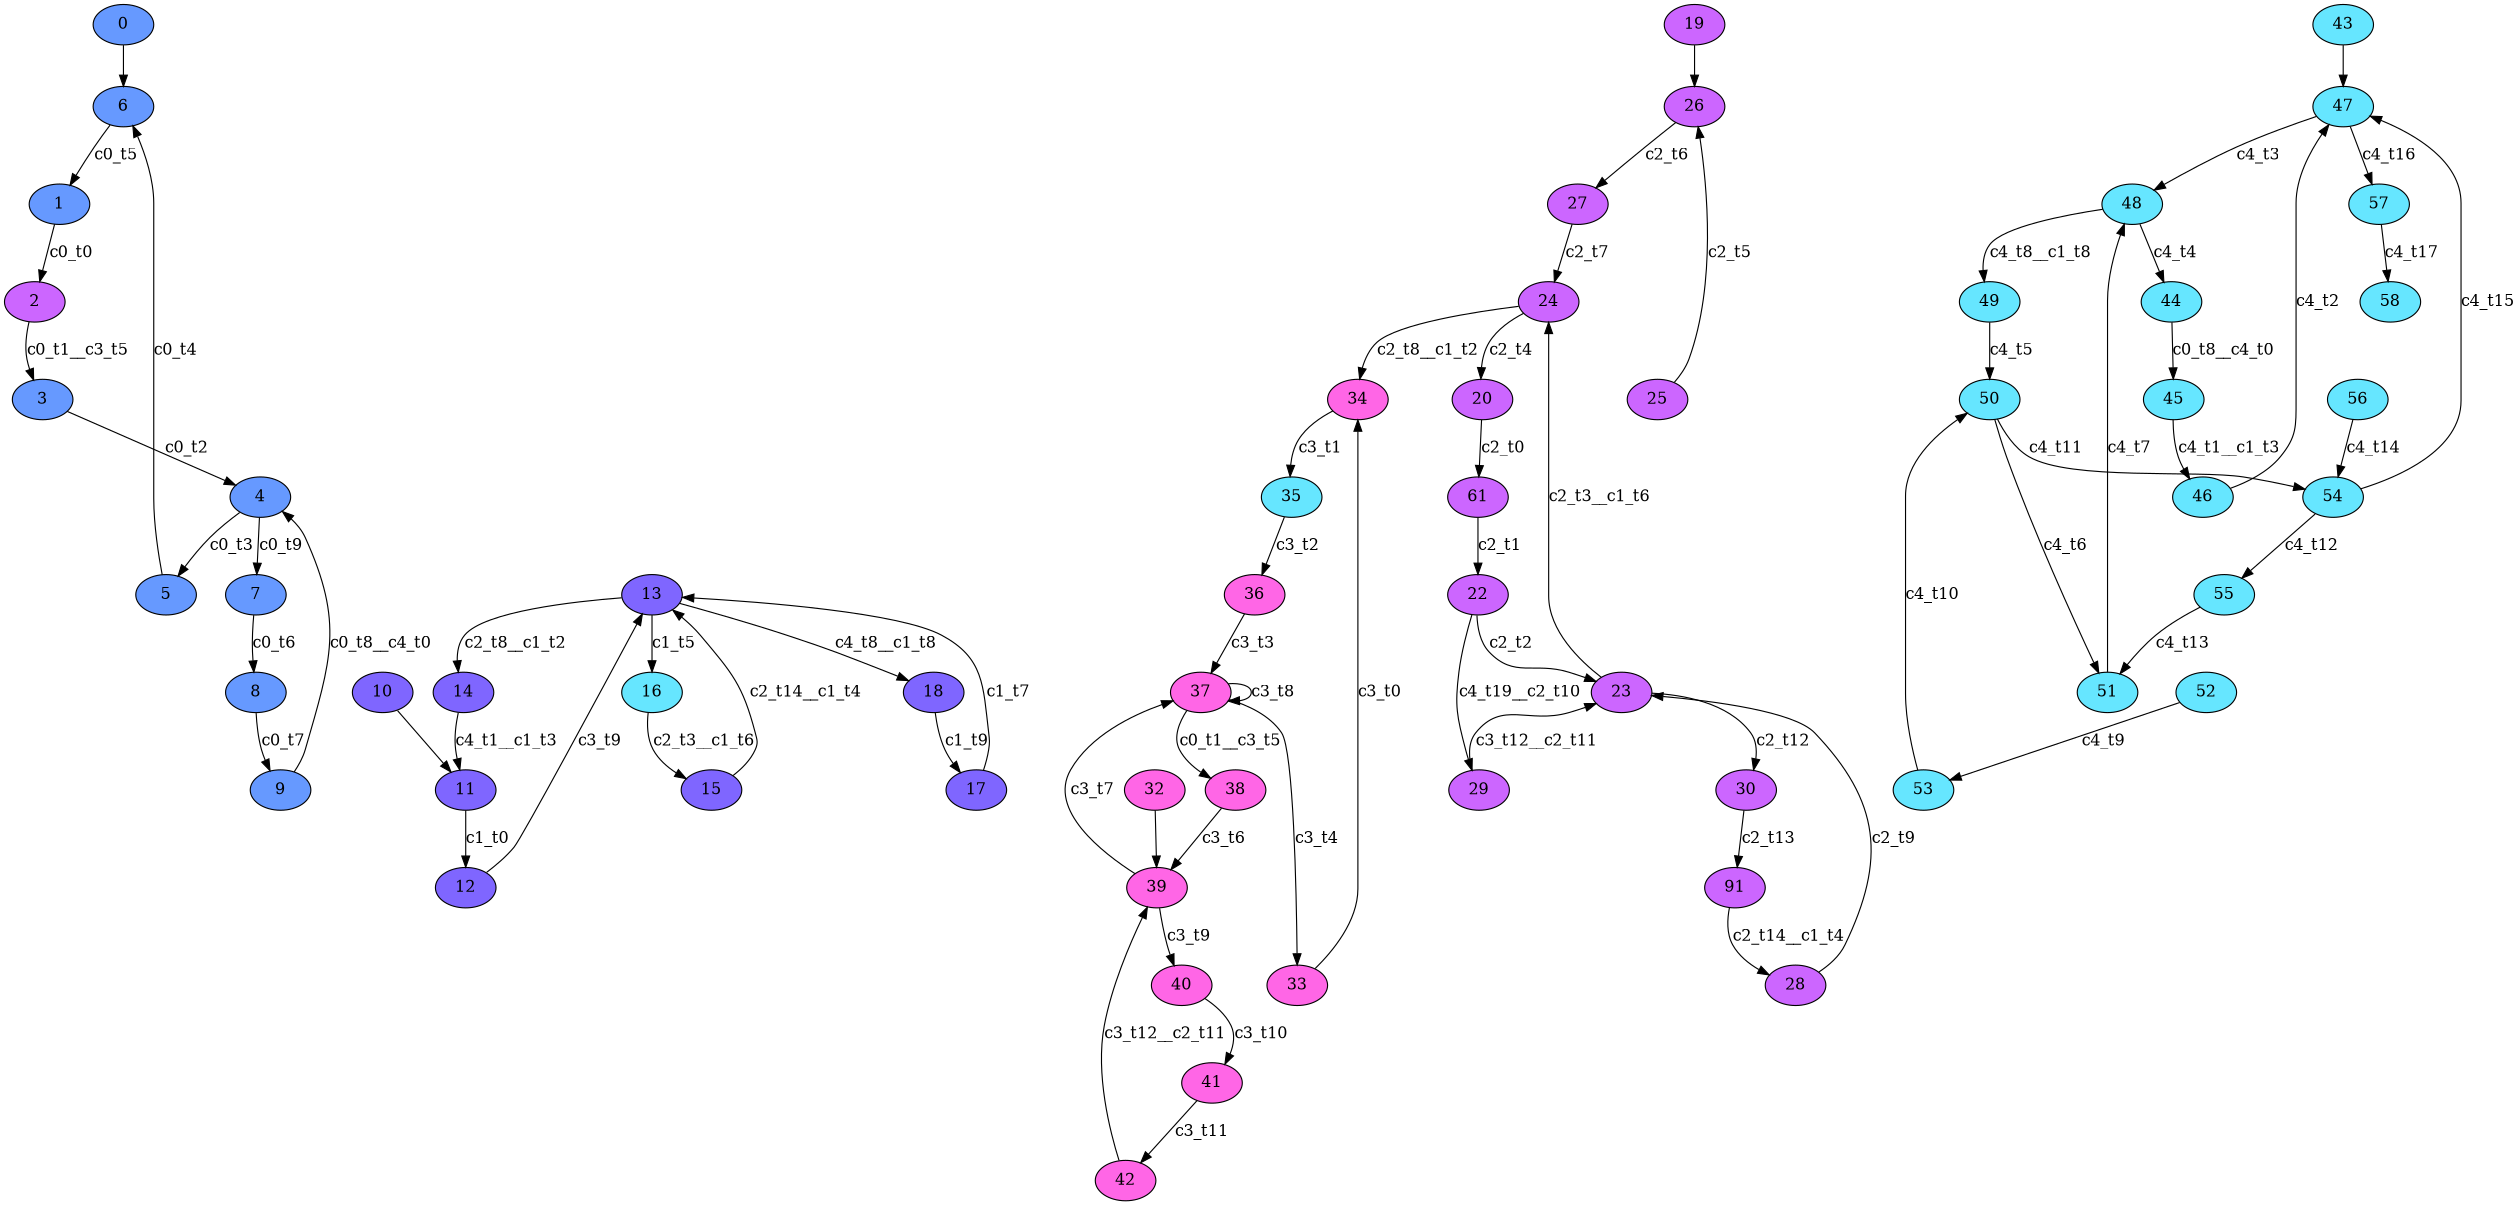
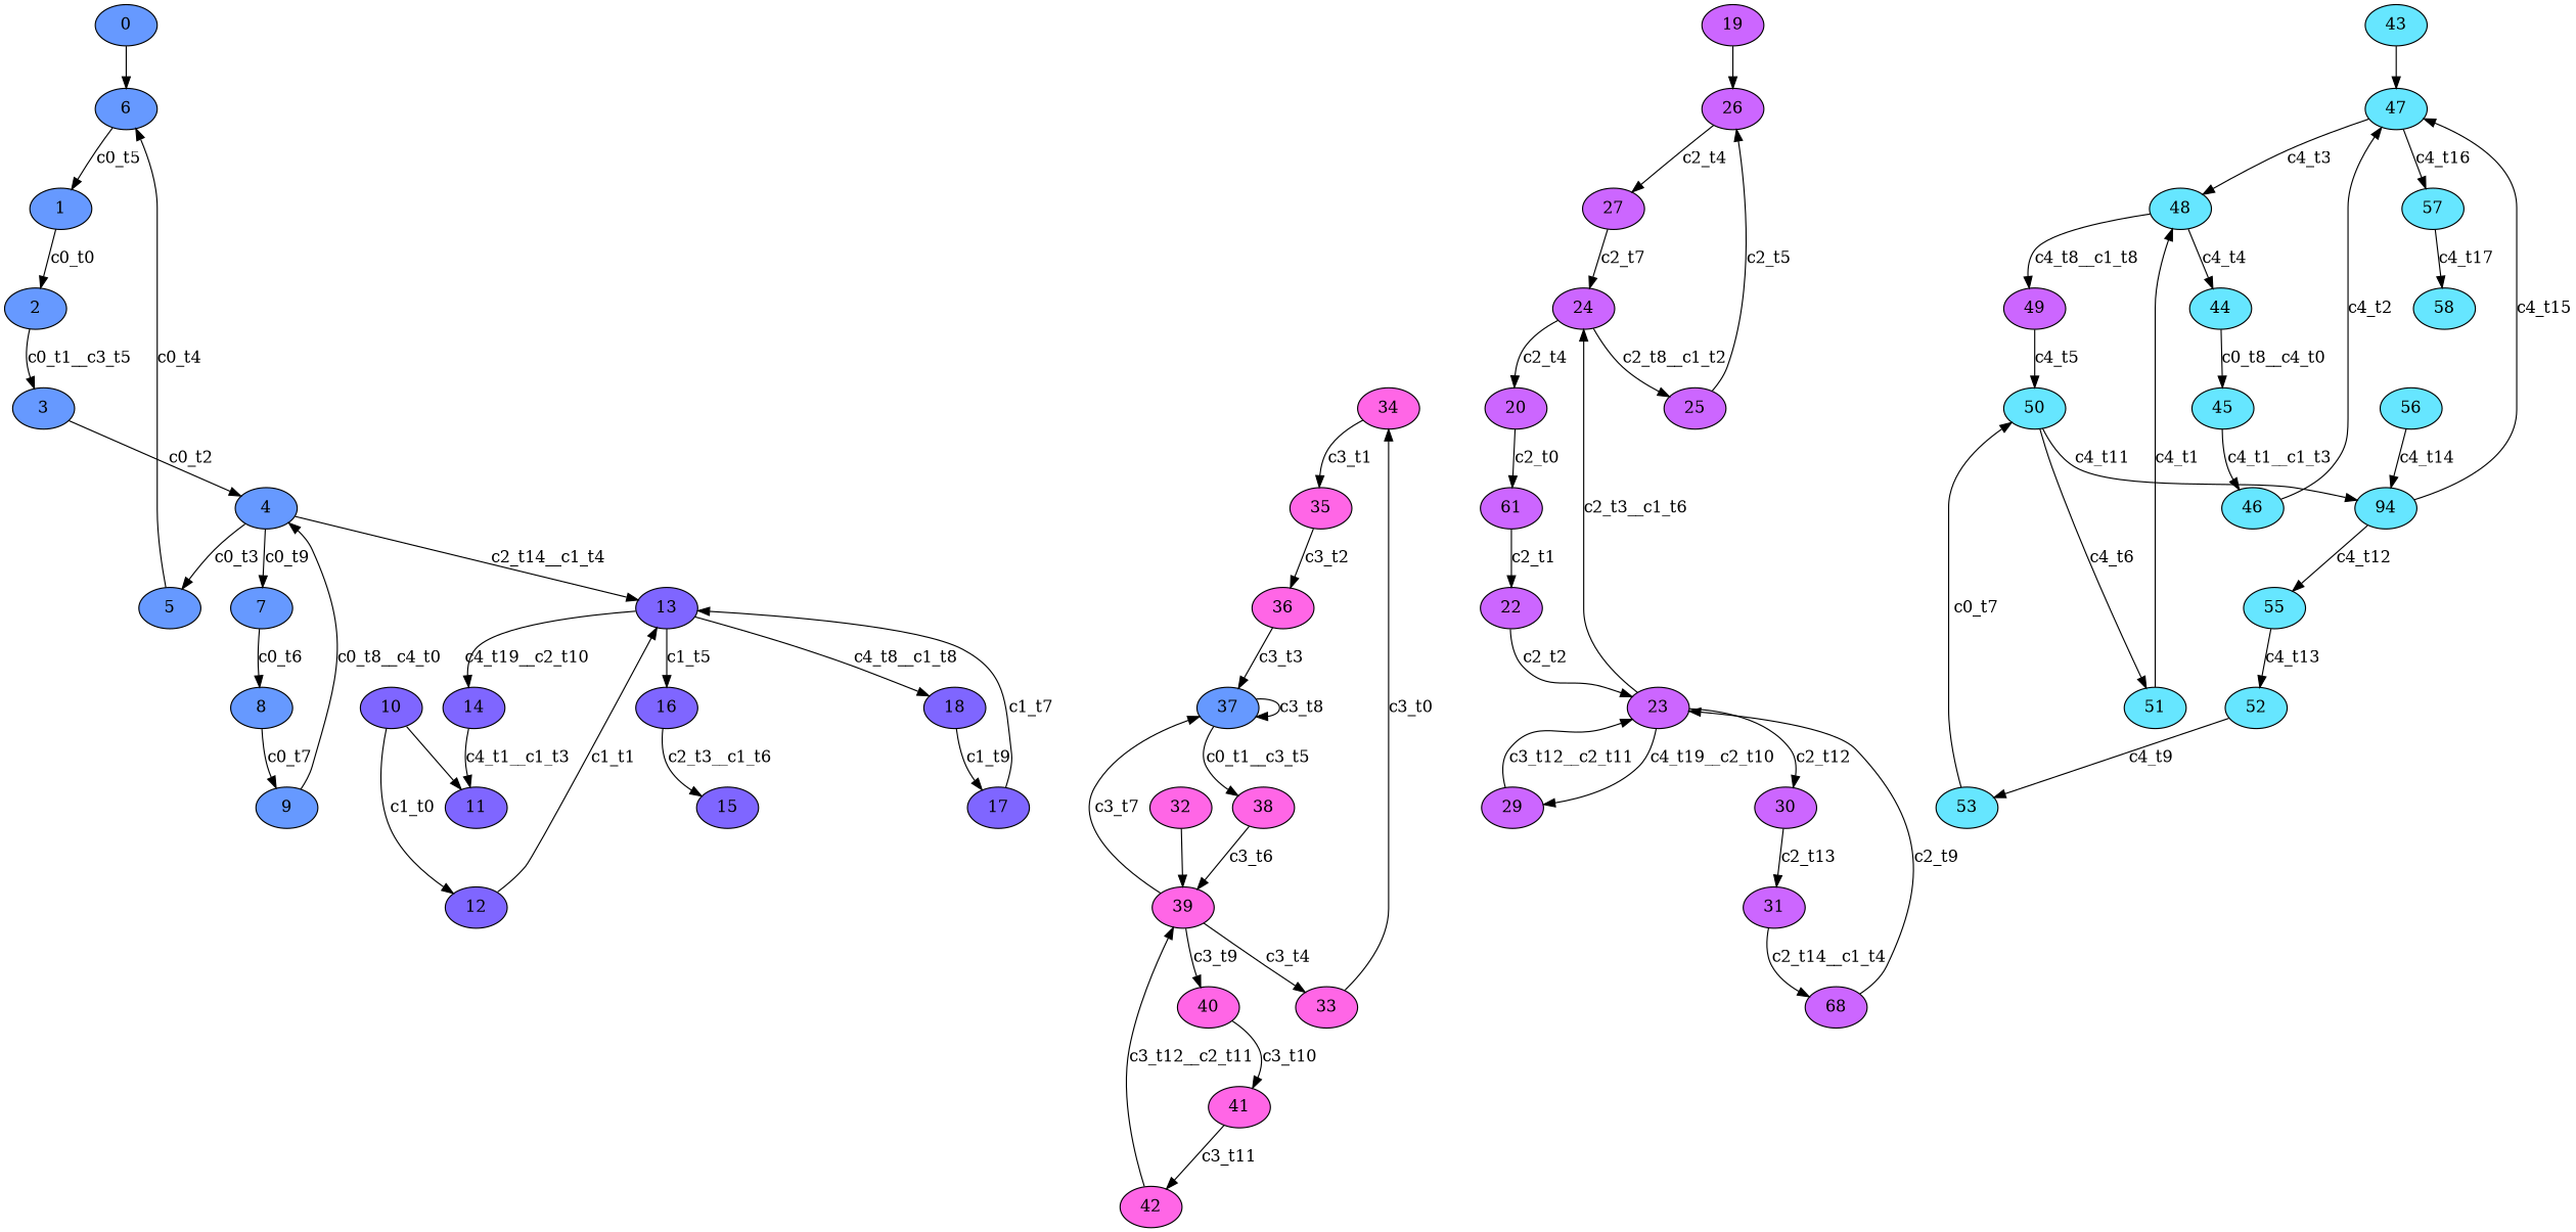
  digraph {
    node [fillcolor="#66E6FF" style=filled]
    edge [color=black]
    n1 [fillcolor="#6699FF" label=0]
    n2 [fillcolor="#6699FF" label=6]
    n3 [fillcolor="#6699FF" label=1]
-   n4 [fillcolor="#CC66FF" label=2]
+   n4 [fillcolor="#6699FF" label=2]
    n5 [fillcolor="#6699FF" label=3]
    n6 [fillcolor="#6699FF" label=4]
    n7 [fillcolor="#6699FF" label=5]
    n8 [fillcolor="#6699FF" label=7]
    n9 [fillcolor="#6699FF" label=8]
    n10 [fillcolor="#6699FF" label=9]
    n11 [fillcolor="#7F66FF" label=10]
    n12 [fillcolor="#7F66FF" label=11]
    n13 [fillcolor="#7F66FF" label=12]
    n14 [fillcolor="#7F66FF" label=13]
    n15 [fillcolor="#7F66FF" label=14]
-   n16 [label=16]
+   n16 [fillcolor="#7F66FF" label=16]
    n17 [fillcolor="#7F66FF" label=18]
    n18 [fillcolor="#7F66FF" label=15]
    n19 [fillcolor="#7F66FF" label=17]
    n20 [fillcolor="#CC66FF" label=19]
    n21 [fillcolor="#CC66FF" label=26]
    n22 [fillcolor="#CC66FF" label=20]
    n23 [fillcolor="#CC66FF" label=61]
    n24 [fillcolor="#CC66FF" label=22]
    n25 [fillcolor="#CC66FF" label=23]
    n26 [fillcolor="#CC66FF" label=24]
    n27 [fillcolor="#CC66FF" label=29]
    n28 [fillcolor="#CC66FF" label=30]
    n29 [fillcolor="#CC66FF" label=25]
    n30 [fillcolor="#CC66FF" label=27]
-   n31 [fillcolor="#CC66FF" label=28]
-   n32 [fillcolor="#CC66FF" label=91]
+   n31 [fillcolor="#CC66FF" label=68]
+   n32 [fillcolor="#CC66FF" label=31]
    n33 [fillcolor="#FF66E6" label=32]
    n34 [fillcolor="#FF66E6" label=39]
    n35 [fillcolor="#FF66E6" label=33]
    n36 [fillcolor="#FF66E6" label=34]
-   n37 [label=35]
+   n37 [fillcolor="#FF66E6" label=35]
    n38 [fillcolor="#FF66E6" label=36]
-   n39 [fillcolor="#FF66E6" label=37]
+   n39 [fillcolor="#6699FF" label=37]
    n40 [fillcolor="#FF66E6" label=38]
    n41 [fillcolor="#FF66E6" label=40]
    n42 [fillcolor="#FF66E6" label=41]
    n43 [fillcolor="#FF66E6" label=42]
    n44 [label=43]
    n45 [label=47]
    n46 [label=44]
    n47 [label=45]
    n48 [label=46]
    n49 [label=48]
    n50 [label=57]
-   n51 [label=49]
+   n51 [fillcolor="#CC66FF" label=49]
    n52 [label=50]
    n53 [label=51]
-   n54 [label=54]
+   n54 [label=94]
    n55 [label=52]
    n56 [label=53]
    n57 [label=55]
    n58 [label=56]
    n59 [label=58]
    subgraph sub_1 {
      n1
      n2
      n3
      n4
      n5
      n6
      n7
      n8
      n9
      n10
    }
    subgraph sub_2 {
      n11
      n12
      n13
      n14
      n15
      n16
      n17
      n18
      n19
    }
    subgraph sub_3 {
      n20
      n21
      n22
      n23
      n24
      n25
      n26
      n27
      n28
      n29
      n30
      n31
      n32
    }
    subgraph sub_4 {
      n33
      n34
      n35
      n36
      n37
      n38
      n39
      n40
      n41
      n42
      n43
    }
    subgraph sub_5 {
      n44
      n45
      n46
      n47
      n48
      n49
      n50
      n51
      n52
      n53
      n54
      n55
      n56
      n57
      n58
      n59
    }
    n1 -> n2
    n2 -> n3 [label=c0_t5]
    n3 -> n4 [label=c0_t0]
    n4 -> n5 [label=c0_t1__c3_t5]
    n5 -> n6 [label=c0_t2]
    n6 -> n7 [label=c0_t3]
    n6 -> n8 [label=c0_t9]
    n7 -> n2 [label=c0_t4]
    n8 -> n9 [label=c0_t6]
    n9 -> n10 [label=c0_t7]
    n10 -> n6 [label=c0_t8__c4_t0]
    n11 -> n12
-   n12 -> n13 [label=c1_t0]
-   n13 -> n14 [label=c3_t9]
-   n14 -> n15 [label=c2_t8__c1_t2]
+   n11 -> n13 [label=c1_t0]
+   n13 -> n14 [label=c1_t1]
+   n14 -> n15 [label=c4_t19__c2_t10]
    n14 -> n16 [label=c1_t5]
    n14 -> n17 [label=c4_t8__c1_t8]
    n15 -> n12 [label=c4_t1__c1_t3]
    n16 -> n18 [label=c2_t3__c1_t6]
    n17 -> n19 [label=c1_t9]
-   n18 -> n14 [label=c2_t14__c1_t4]
+   n6 -> n14 [label=c2_t14__c1_t4]
    n19 -> n14 [label=c1_t7]
    n20 -> n21
-   n21 -> n30 [label=c2_t6]
+   n21 -> n30 [label=c2_t4]
    n22 -> n23 [label=c2_t0]
    n23 -> n24 [label=c2_t1]
    n24 -> n25 [label=c2_t2]
    n25 -> n26 [label=c2_t3__c1_t6]
-   n24 -> n27 [label=c4_t19__c2_t10]
+   n25 -> n27 [label=c4_t19__c2_t10]
    n25 -> n28 [label=c2_t12]
    n26 -> n22 [label=c2_t4]
-   n26 -> n36 [label=c2_t8__c1_t2]
+   n26 -> n29 [label=c2_t8__c1_t2]
    n27 -> n25 [label=c3_t12__c2_t11]
    n28 -> n32 [label=c2_t13]
    n29 -> n21 [label=c2_t5]
    n30 -> n26 [label=c2_t7]
    n31 -> n25 [label=c2_t9]
    n32 -> n31 [label=c2_t14__c1_t4]
    n33 -> n34
    n34 -> n39 [label=c3_t7]
    n34 -> n41 [label=c3_t9]
    n35 -> n36 [label=c3_t0]
    n36 -> n37 [label=c3_t1]
    n37 -> n38 [label=c3_t2]
    n38 -> n39 [label=c3_t3]
-   n39 -> n35 [label=c3_t4]
+   n34 -> n35 [label=c3_t4]
    n39 -> n39 [label=c3_t8]
    n39 -> n40 [label=c0_t1__c3_t5]
    n40 -> n34 [label=c3_t6]
    n41 -> n42 [label=c3_t10]
    n42 -> n43 [label=c3_t11]
    n43 -> n34 [label=c3_t12__c2_t11]
    n44 -> n45
    n45 -> n49 [label=c4_t3]
    n45 -> n50 [label=c4_t16]
    n46 -> n47 [label=c0_t8__c4_t0]
    n47 -> n48 [label=c4_t1__c1_t3]
    n48 -> n45 [label=c4_t2]
    n49 -> n46 [label=c4_t4]
    n49 -> n51 [label=c4_t8__c1_t8]
    n50 -> n59 [label=c4_t17]
    n51 -> n52 [label=c4_t5]
    n52 -> n53 [label=c4_t6]
    n52 -> n54 [label=c4_t11]
-   n53 -> n49 [label=c4_t7]
+   n53 -> n49 [label=c4_t1]
    n54 -> n45 [label=c4_t15]
    n54 -> n57 [label=c4_t12]
    n55 -> n56 [label=c4_t9]
-   n56 -> n52 [label=c4_t10]
-   n57 -> n53 [label=c4_t13]
+   n56 -> n52 [label=c0_t7]
+   n57 -> n55 [label=c4_t13]
    n58 -> n54 [label=c4_t14]
  }
